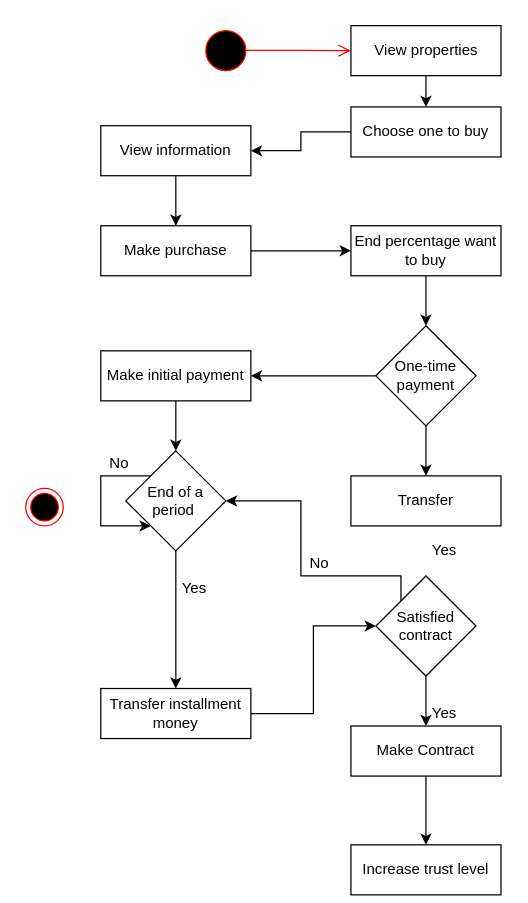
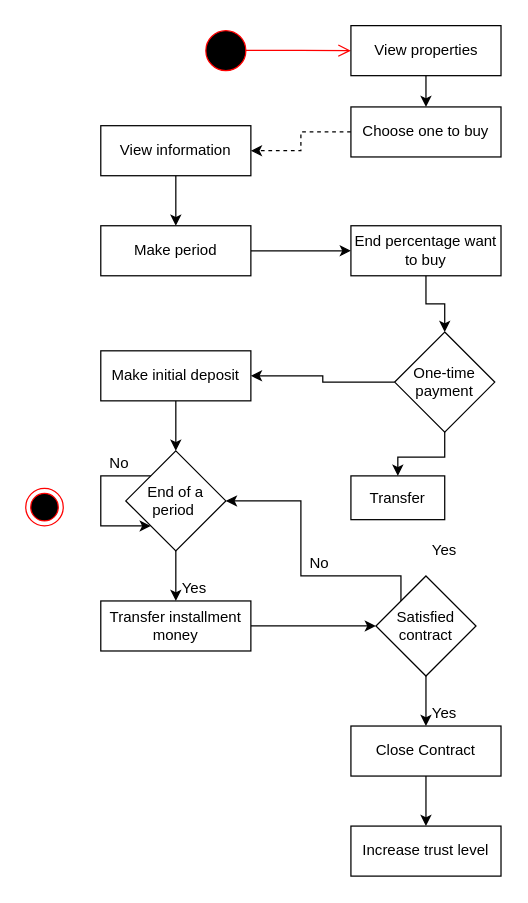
  <mxCell id="0" />
  <mxCell id="1" parent="0" />
  <mxCell id="2" value="" style="ellipse;html=1;shape=endState;fillColor=#000000;strokeColor=#ff0000;" vertex="1" parent="1"><mxGeometry x="20" y="390" width="30" height="30" as="geometry" /></mxCell>
  <mxCell id="3" value="" style="ellipse;html=1;shape=startState;fillColor=#000000;strokeColor=#ff0000;" vertex="1" parent="1"><mxGeometry x="160" y="20" width="40" height="40" as="geometry" /></mxCell>
  <mxCell id="4" value="" style="edgeStyle=orthogonalEdgeStyle;html=1;verticalAlign=bottom;endArrow=open;endSize=8;strokeColor=#ff0000;rounded=0;entryX=0;entryY=0.5;entryDx=0;entryDy=0;exitX=0.9;exitY=0.496;exitDx=0;exitDy=0;exitPerimeter=0;" edge="1" source="3" parent="1" target="6"><mxGeometry relative="1" as="geometry"><mxPoint x="180" y="100" as="targetPoint" /><mxPoint x="200" y="40" as="sourcePoint" /><Array as="points" /></mxGeometry></mxCell>
  <mxCell id="5" value="" style="edgeStyle=orthogonalEdgeStyle;rounded=0;orthogonalLoop=1;jettySize=auto;html=1;" edge="1" parent="1" source="6" target="8"><mxGeometry relative="1" as="geometry" /></mxCell>
  <mxCell id="6" value="View properties" style="html=1;" vertex="1" parent="1"><mxGeometry x="280" y="20" width="120" height="40" as="geometry" /></mxCell>
- <mxCell id="7" value="" style="edgeStyle=orthogonalEdgeStyle;rounded=0;orthogonalLoop=1;jettySize=auto;html=1;" edge="1" parent="1" source="8" target="10"><mxGeometry relative="1" as="geometry" /></mxCell>
+ <mxCell id="7" value="" style="edgeStyle=orthogonalEdgeStyle;rounded=0;orthogonalLoop=1;jettySize=auto;html=1;dashed=1;" edge="1" parent="1" source="8" target="10"><mxGeometry relative="1" as="geometry" /></mxCell>
  <mxCell id="8" value="Choose one to buy" style="whiteSpace=wrap;html=1;" vertex="1" parent="1"><mxGeometry x="280" y="85" width="120" height="40" as="geometry" /></mxCell>
  <mxCell id="9" value="" style="edgeStyle=orthogonalEdgeStyle;rounded=0;orthogonalLoop=1;jettySize=auto;html=1;" edge="1" parent="1" source="10" target="12"><mxGeometry relative="1" as="geometry" /></mxCell>
  <mxCell id="10" value="View information" style="whiteSpace=wrap;html=1;" vertex="1" parent="1"><mxGeometry x="80" y="100" width="120" height="40" as="geometry" /></mxCell>
  <mxCell id="11" value="" style="edgeStyle=orthogonalEdgeStyle;rounded=0;orthogonalLoop=1;jettySize=auto;html=1;" edge="1" parent="1" source="12" target="14"><mxGeometry relative="1" as="geometry" /></mxCell>
- <mxCell id="12" value="Make purchase" style="whiteSpace=wrap;html=1;" vertex="1" parent="1"><mxGeometry x="80" y="180" width="120" height="40" as="geometry" /></mxCell>
+ <mxCell id="12" value="Make period" style="whiteSpace=wrap;html=1;" vertex="1" parent="1"><mxGeometry x="80" y="180" width="120" height="40" as="geometry" /></mxCell>
  <mxCell id="13" style="edgeStyle=orthogonalEdgeStyle;rounded=0;orthogonalLoop=1;jettySize=auto;html=1;entryX=0.5;entryY=0;entryDx=0;entryDy=0;" edge="1" parent="1" source="14" target="17"><mxGeometry relative="1" as="geometry" /></mxCell>
  <mxCell id="14" value="End percentage want to buy" style="whiteSpace=wrap;html=1;" vertex="1" parent="1"><mxGeometry x="280" y="180" width="120" height="40" as="geometry" /></mxCell>
  <mxCell id="15" value="" style="edgeStyle=orthogonalEdgeStyle;rounded=0;orthogonalLoop=1;jettySize=auto;html=1;" edge="1" parent="1" source="17" target="33"><mxGeometry relative="1" as="geometry"><mxPoint x="340" y="390" as="targetPoint" /></mxGeometry></mxCell>
  <mxCell id="16" value="" style="edgeStyle=orthogonalEdgeStyle;rounded=0;orthogonalLoop=1;jettySize=auto;html=1;" edge="1" parent="1" source="17" target="22"><mxGeometry relative="1" as="geometry" /></mxCell>
- <mxCell id="17" value="One-time payment" style="rhombus;whiteSpace=wrap;html=1;" vertex="1" parent="1"><mxGeometry x="300" y="260" width="80" height="80" as="geometry" /></mxCell>
+ <mxCell id="17" value="One-time payment" style="rhombus;whiteSpace=wrap;html=1;" vertex="1" parent="1"><mxGeometry x="315" y="265" width="80" height="80" as="geometry" /></mxCell>
  <mxCell id="18" value="" style="edgeStyle=orthogonalEdgeStyle;rounded=0;orthogonalLoop=1;jettySize=auto;html=1;" edge="1" parent="1" source="20" target="28"><mxGeometry relative="1" as="geometry" /></mxCell>
  <mxCell id="19" style="edgeStyle=orthogonalEdgeStyle;rounded=0;orthogonalLoop=1;jettySize=auto;html=1;exitX=0;exitY=0;exitDx=0;exitDy=0;entryX=1;entryY=0.5;entryDx=0;entryDy=0;" edge="1" parent="1" source="20" target="24"><mxGeometry relative="1" as="geometry"><Array as="points"><mxPoint x="320" y="460" /><mxPoint x="240" y="460" /><mxPoint x="240" y="400" /></Array></mxGeometry></mxCell>
  <mxCell id="20" value="Satisfied contract" style="rhombus;whiteSpace=wrap;html=1;" vertex="1" parent="1"><mxGeometry x="300" y="460" width="80" height="80" as="geometry" /></mxCell>
  <mxCell id="21" value="" style="edgeStyle=orthogonalEdgeStyle;rounded=0;orthogonalLoop=1;jettySize=auto;html=1;" edge="1" parent="1" source="22" target="24"><mxGeometry relative="1" as="geometry" /></mxCell>
- <mxCell id="22" value="Make initial payment" style="whiteSpace=wrap;html=1;" vertex="1" parent="1"><mxGeometry x="80" y="280" width="120" height="40" as="geometry" /></mxCell>
+ <mxCell id="22" value="Make initial deposit" style="whiteSpace=wrap;html=1;" vertex="1" parent="1"><mxGeometry x="80" y="280" width="120" height="40" as="geometry" /></mxCell>
  <mxCell id="23" value="" style="edgeStyle=orthogonalEdgeStyle;rounded=0;orthogonalLoop=1;jettySize=auto;html=1;" edge="1" parent="1" source="24" target="26"><mxGeometry relative="1" as="geometry" /></mxCell>
  <mxCell id="24" value="End of a period&amp;nbsp;" style="rhombus;whiteSpace=wrap;html=1;" vertex="1" parent="1"><mxGeometry x="100" y="360" width="80" height="80" as="geometry" /></mxCell>
  <mxCell id="25" style="edgeStyle=orthogonalEdgeStyle;rounded=0;orthogonalLoop=1;jettySize=auto;html=1;entryX=0;entryY=0.5;entryDx=0;entryDy=0;" edge="1" parent="1" source="26" target="20"><mxGeometry relative="1" as="geometry" /></mxCell>
- <mxCell id="26" value="Transfer installment money" style="whiteSpace=wrap;html=1;" vertex="1" parent="1"><mxGeometry x="80" y="550" width="120" height="40" as="geometry" /></mxCell>
+ <mxCell id="26" value="Transfer installment money" style="whiteSpace=wrap;html=1;" vertex="1" parent="1"><mxGeometry x="80" y="480" width="120" height="40" as="geometry" /></mxCell>
  <mxCell id="27" value="" style="edgeStyle=orthogonalEdgeStyle;rounded=0;orthogonalLoop=1;jettySize=auto;html=1;" edge="1" parent="1" source="28" target="29"><mxGeometry relative="1" as="geometry" /></mxCell>
- <mxCell id="28" value="Make Contract" style="whiteSpace=wrap;html=1;" vertex="1" parent="1"><mxGeometry x="280" y="580" width="120" height="40" as="geometry" /></mxCell>
- <mxCell id="29" value="Increase trust level" style="whiteSpace=wrap;html=1;" vertex="1" parent="1"><mxGeometry x="280" y="675" width="120" height="40" as="geometry" /></mxCell>
+ <mxCell id="28" value="Close Contract" style="whiteSpace=wrap;html=1;" vertex="1" parent="1"><mxGeometry x="280" y="580" width="120" height="40" as="geometry" /></mxCell>
+ <mxCell id="29" value="Increase trust level" style="whiteSpace=wrap;html=1;" vertex="1" parent="1"><mxGeometry x="280" y="660" width="120" height="40" as="geometry" /></mxCell>
  <mxCell id="30" value="Yes" style="text;html=1;strokeColor=none;fillColor=none;align=center;verticalAlign=middle;whiteSpace=wrap;rounded=0;" vertex="1" parent="1"><mxGeometry x="140" y="460" width="30" height="20" as="geometry" /></mxCell>
  <mxCell id="31" value="Yes" style="text;html=1;strokeColor=none;fillColor=none;align=center;verticalAlign=middle;whiteSpace=wrap;rounded=0;" vertex="1" parent="1"><mxGeometry x="340" y="560" width="30" height="20" as="geometry" /></mxCell>
  <mxCell id="32" value="Yes" style="text;html=1;strokeColor=none;fillColor=none;align=center;verticalAlign=middle;whiteSpace=wrap;rounded=0;" vertex="1" parent="1"><mxGeometry x="340" y="430" width="30" height="20" as="geometry" /></mxCell>
- <mxCell id="33" value="Transfer" style="rounded=0;whiteSpace=wrap;html=1;" vertex="1" parent="1"><mxGeometry x="280" y="380" width="120" height="40" as="geometry" /></mxCell>
+ <mxCell id="33" value="Transfer" style="rounded=0;whiteSpace=wrap;html=1;" vertex="1" parent="1"><mxGeometry x="280" y="380" width="75" height="35" as="geometry" /></mxCell>
  <mxCell id="34" value="No" style="text;html=1;strokeColor=none;fillColor=none;align=center;verticalAlign=middle;whiteSpace=wrap;rounded=0;" vertex="1" parent="1"><mxGeometry x="240" y="440" width="30" height="20" as="geometry" /></mxCell>
  <mxCell id="35" style="edgeStyle=orthogonalEdgeStyle;rounded=0;orthogonalLoop=1;jettySize=auto;html=1;exitX=0;exitY=0;exitDx=0;exitDy=0;entryX=0;entryY=1;entryDx=0;entryDy=0;" edge="1" parent="1" source="24" target="24"><mxGeometry relative="1" as="geometry"><Array as="points"><mxPoint x="80" y="380" /><mxPoint x="80" y="420" /></Array></mxGeometry></mxCell>
  <mxCell id="36" value="No" style="text;html=1;strokeColor=none;fillColor=none;align=center;verticalAlign=middle;whiteSpace=wrap;rounded=0;" vertex="1" parent="1"><mxGeometry x="80" y="360" width="30" height="20" as="geometry" /></mxCell>
